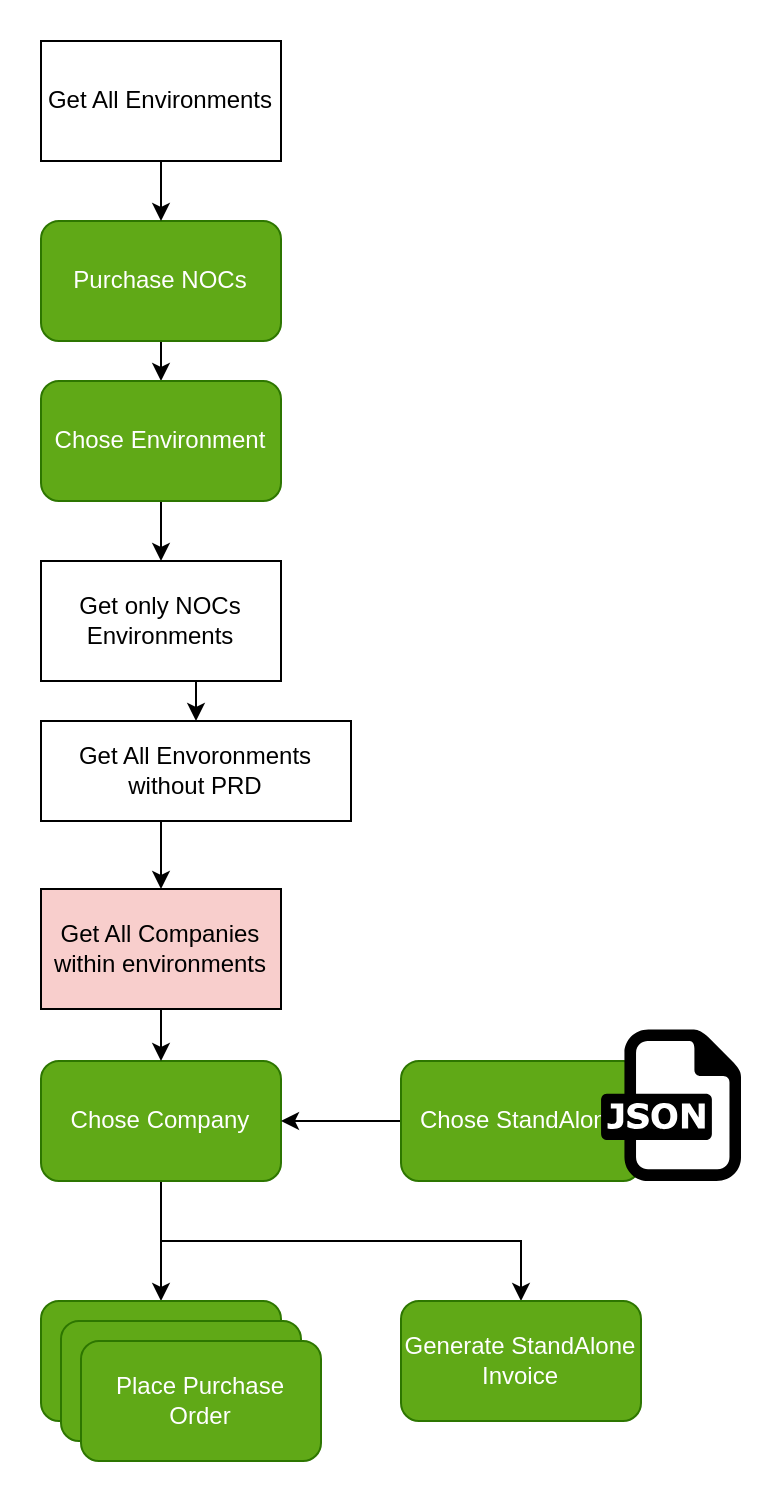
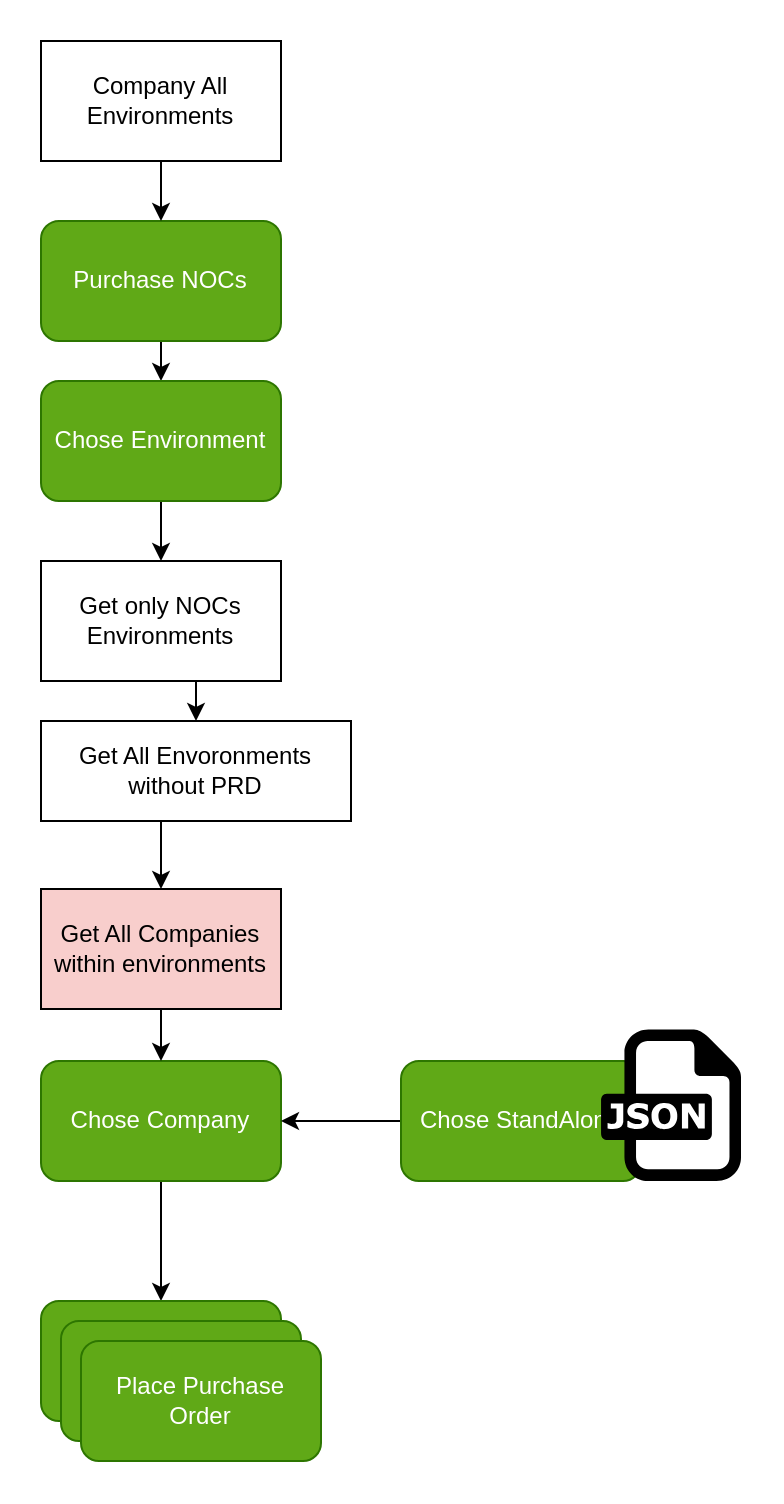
  <mxCell id="0" />
  <mxCell id="1" parent="0" />
  <mxCell id="2" style="edgeStyle=orthogonalEdgeStyle;rounded=0;orthogonalLoop=1;jettySize=auto;html=1;exitX=0.5;exitY=1;exitDx=0;exitDy=0;entryX=0.5;entryY=0;entryDx=0;entryDy=0;" edge="1" parent="1" source="3" target="5"><mxGeometry relative="1" as="geometry" /></mxCell>
  <mxCell id="3" value="Purchase NOCs" style="rounded=1;whiteSpace=wrap;html=1;fillColor=#60a917;fontColor=#ffffff;strokeColor=#2D7600;" vertex="1" parent="1"><mxGeometry x="20" y="110" width="120" height="60" as="geometry" /></mxCell>
  <mxCell id="4" style="edgeStyle=orthogonalEdgeStyle;rounded=0;orthogonalLoop=1;jettySize=auto;html=1;exitX=0.5;exitY=1;exitDx=0;exitDy=0;entryX=0.5;entryY=0;entryDx=0;entryDy=0;" edge="1" parent="1" source="5" target="9"><mxGeometry relative="1" as="geometry" /></mxCell>
  <mxCell id="5" value="Chose Environment" style="rounded=1;whiteSpace=wrap;html=1;fillColor=#60a917;fontColor=#ffffff;strokeColor=#2D7600;" vertex="1" parent="1"><mxGeometry x="20" y="190" width="120" height="60" as="geometry" /></mxCell>
  <mxCell id="6" style="edgeStyle=orthogonalEdgeStyle;rounded=0;orthogonalLoop=1;jettySize=auto;html=1;exitX=0.5;exitY=1;exitDx=0;exitDy=0;entryX=0.5;entryY=0;entryDx=0;entryDy=0;" edge="1" parent="1" source="7" target="14"><mxGeometry relative="1" as="geometry" /></mxCell>
  <mxCell id="7" value="Get All Envoronments without PRD" style="rounded=0;whiteSpace=wrap;html=1;" vertex="1" parent="1"><mxGeometry x="20" y="360" width="155" height="50" as="geometry" /></mxCell>
  <mxCell id="8" style="edgeStyle=orthogonalEdgeStyle;rounded=0;orthogonalLoop=1;jettySize=auto;html=1;exitX=0.5;exitY=1;exitDx=0;exitDy=0;entryX=0.5;entryY=0;entryDx=0;entryDy=0;" edge="1" parent="1" source="9" target="7"><mxGeometry relative="1" as="geometry" /></mxCell>
  <mxCell id="9" value="Get only NOCs Environments" style="rounded=0;whiteSpace=wrap;html=1;" vertex="1" parent="1"><mxGeometry x="20" y="280" width="120" height="60" as="geometry" /></mxCell>
- <mxCell id="10" style="edgeStyle=orthogonalEdgeStyle;rounded=0;orthogonalLoop=1;jettySize=auto;html=1;exitX=0.5;exitY=1;exitDx=0;exitDy=0;entryX=0.5;entryY=0;entryDx=0;entryDy=0;" edge="1" parent="1" source="12" target="20"><mxGeometry relative="1" as="geometry" /></mxCell>
  <mxCell id="11" style="edgeStyle=orthogonalEdgeStyle;rounded=0;orthogonalLoop=1;jettySize=auto;html=1;exitX=0.5;exitY=1;exitDx=0;exitDy=0;entryX=0.5;entryY=0;entryDx=0;entryDy=0;" edge="1" parent="1" source="12" target="17"><mxGeometry relative="1" as="geometry" /></mxCell>
  <mxCell id="12" value="Chose Company" style="rounded=1;whiteSpace=wrap;html=1;fillColor=#60a917;fontColor=#ffffff;strokeColor=#2D7600;" vertex="1" parent="1"><mxGeometry x="20" y="530" width="120" height="60" as="geometry" /></mxCell>
  <mxCell id="13" style="edgeStyle=orthogonalEdgeStyle;rounded=0;orthogonalLoop=1;jettySize=auto;html=1;exitX=0.5;exitY=1;exitDx=0;exitDy=0;entryX=0.5;entryY=0;entryDx=0;entryDy=0;" edge="1" parent="1" source="14" target="12"><mxGeometry relative="1" as="geometry" /></mxCell>
  <mxCell id="14" value="Get All Companies within environments" style="rounded=0;whiteSpace=wrap;html=1;fillColor=#f8cecc;" vertex="1" parent="1"><mxGeometry x="20" y="444" width="120" height="60" as="geometry" /></mxCell>
  <mxCell id="15" style="edgeStyle=orthogonalEdgeStyle;rounded=0;orthogonalLoop=1;jettySize=auto;html=1;exitX=0.5;exitY=1;exitDx=0;exitDy=0;entryX=0.5;entryY=0;entryDx=0;entryDy=0;" edge="1" parent="1" source="16" target="3"><mxGeometry relative="1" as="geometry" /></mxCell>
- <mxCell id="16" value="Get All Environments" style="rounded=0;whiteSpace=wrap;html=1;" vertex="1" parent="1"><mxGeometry x="20" y="20" width="120" height="60" as="geometry" /></mxCell>
+ <mxCell id="16" value="Company All Environments" style="rounded=0;whiteSpace=wrap;html=1;" vertex="1" parent="1"><mxGeometry x="20" y="20" width="120" height="60" as="geometry" /></mxCell>
  <mxCell id="17" value="Place Purchase Order" style="rounded=1;whiteSpace=wrap;html=1;fillColor=#60a917;fontColor=#ffffff;strokeColor=#2D7600;" vertex="1" parent="1"><mxGeometry x="20" y="650" width="120" height="60" as="geometry" /></mxCell>
  <mxCell id="18" value="Place Purchase Order" style="rounded=1;whiteSpace=wrap;html=1;fillColor=#60a917;fontColor=#ffffff;strokeColor=#2D7600;" vertex="1" parent="1"><mxGeometry x="30" y="660" width="120" height="60" as="geometry" /></mxCell>
  <mxCell id="19" value="Place Purchase Order" style="rounded=1;whiteSpace=wrap;html=1;fillColor=#60a917;fontColor=#ffffff;strokeColor=#2D7600;" vertex="1" parent="1"><mxGeometry x="40" y="670" width="120" height="60" as="geometry" /></mxCell>
- <mxCell id="20" value="Generate StandAlone Invoice" style="rounded=1;whiteSpace=wrap;html=1;fillColor=#60a917;fontColor=#ffffff;strokeColor=#2D7600;" vertex="1" parent="1"><mxGeometry x="200" y="650" width="120" height="60" as="geometry" /></mxCell>
  <mxCell id="21" style="edgeStyle=orthogonalEdgeStyle;rounded=0;orthogonalLoop=1;jettySize=auto;html=1;exitX=0;exitY=0.5;exitDx=0;exitDy=0;entryX=1;entryY=0.5;entryDx=0;entryDy=0;" edge="1" parent="1" source="22" target="12"><mxGeometry relative="1" as="geometry" /></mxCell>
  <mxCell id="22" value="Chose StandAlone" style="rounded=1;whiteSpace=wrap;html=1;fillColor=#60a917;fontColor=#ffffff;strokeColor=#2D7600;" vertex="1" parent="1"><mxGeometry x="200" y="530" width="120" height="60" as="geometry" /></mxCell>
  <mxCell id="23" value="" style="dashed=0;outlineConnect=0;html=1;align=center;labelPosition=center;verticalLabelPosition=bottom;verticalAlign=top;shape=mxgraph.weblogos.json" vertex="1" parent="1"><mxGeometry x="300" y="514.2" width="70" height="75.8" as="geometry" /></mxCell>
